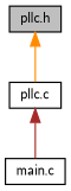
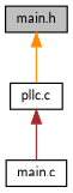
  digraph {
    fontname=Lato
    node [color=black fillcolor=white fontname=Lato fontsize=10 shape=record style=filled]
    edge [dir=back fontname=Lato fontsize=10 labelfontname=Helvetica labelfontsize=10 style=solid]
-   n1 [fillcolor=grey75 fontcolor=black height=0.2 label="pllc.h" width=0.4]
+   n1 [fillcolor=grey75 fontcolor=black height=0.2 label="main.h" width=0.4]
    n2 [height=0.2 label="pllc.c" width=0.4]
    n3 [height=0.2 label="main.c" width=0.4]
    n1 -> n2 [color=darkorange]
    n2 -> n3 [color=brown]
  }
